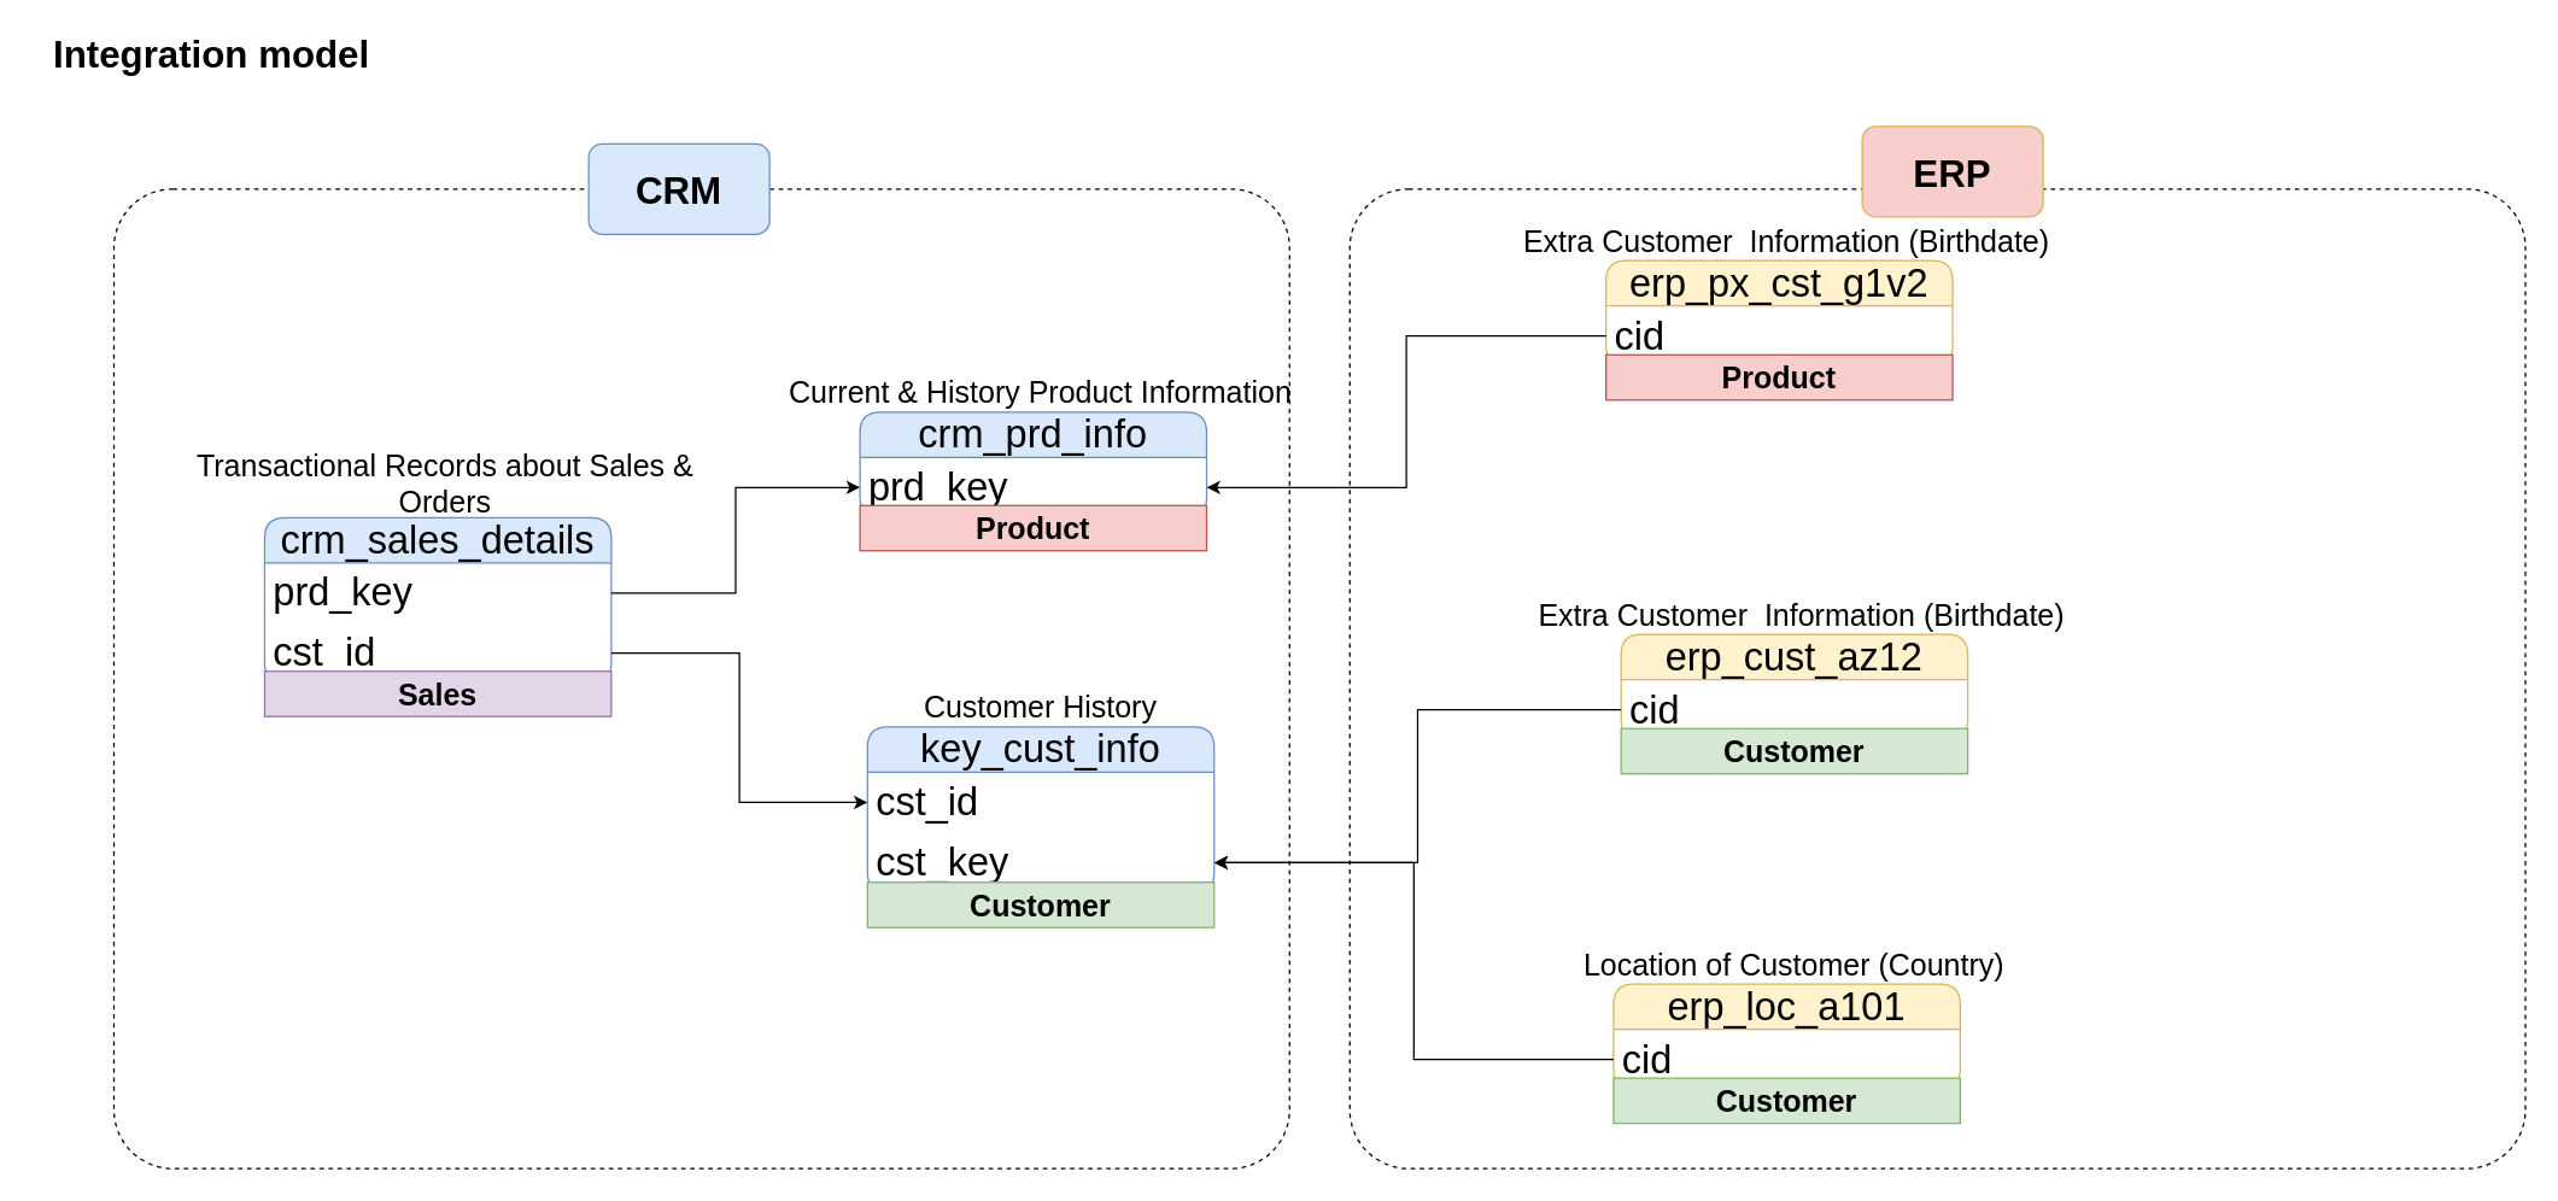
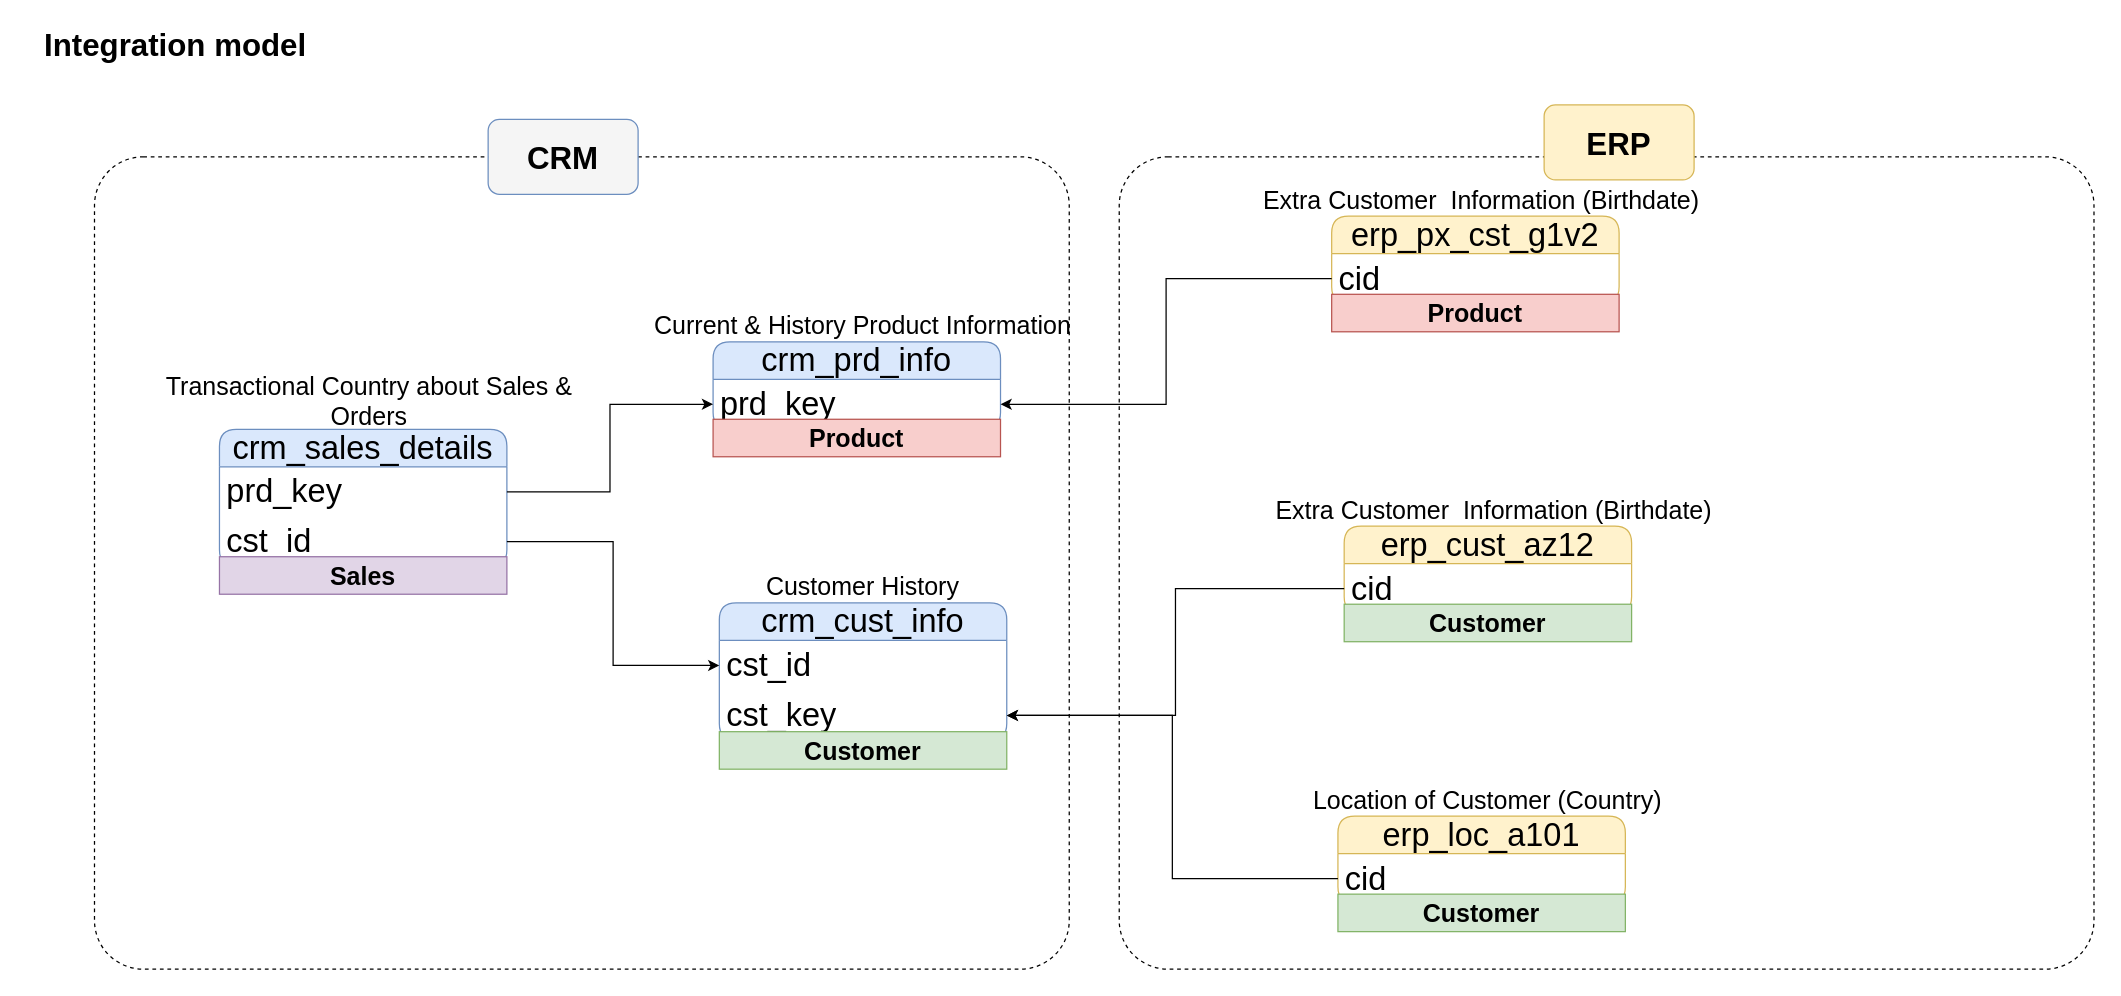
  <mxCell id="0" />
  <mxCell id="1" parent="0" />
  <mxCell id="2" value="&lt;b&gt;&lt;font style=&quot;font-size: 25px;&quot;&gt;Integration model&lt;/font&gt;&lt;/b&gt;" style="text;html=1;align=center;verticalAlign=middle;whiteSpace=wrap;rounded=0;" parent="1" vertex="1"><mxGeometry x="20" y="20" width="240" height="30" as="geometry" /></mxCell>
- <mxCell id="3" value="key_cust_info" style="swimlane;fontStyle=0;childLayout=stackLayout;horizontal=1;startSize=30;horizontalStack=0;resizeParent=1;resizeParentMax=0;resizeLast=0;collapsible=1;marginBottom=0;whiteSpace=wrap;html=1;rounded=1;fillColor=#dae8fc;strokeColor=#6c8ebf;fontSize=26;" parent="1" vertex="1"><mxGeometry x="575" y="482" width="230" height="110" as="geometry" /></mxCell>
+ <mxCell id="3" value="crm_cust_info" style="swimlane;fontStyle=0;childLayout=stackLayout;horizontal=1;startSize=30;horizontalStack=0;resizeParent=1;resizeParentMax=0;resizeLast=0;collapsible=1;marginBottom=0;whiteSpace=wrap;html=1;rounded=1;fillColor=#dae8fc;strokeColor=#6c8ebf;fontSize=26;" parent="1" vertex="1"><mxGeometry x="575" y="482" width="230" height="110" as="geometry" /></mxCell>
  <mxCell id="4" value="cst_id" style="text;strokeColor=none;fillColor=none;align=left;verticalAlign=middle;spacingLeft=4;spacingRight=4;overflow=hidden;points=[[0,0.5],[1,0.5]];portConstraint=eastwest;rotatable=0;whiteSpace=wrap;html=1;fontSize=26;" parent="3" vertex="1"><mxGeometry y="30" width="230" height="40" as="geometry" /></mxCell>
  <mxCell id="5" value="cst_key" style="text;strokeColor=none;fillColor=none;align=left;verticalAlign=middle;spacingLeft=4;spacingRight=4;overflow=hidden;points=[[0,0.5],[1,0.5]];portConstraint=eastwest;rotatable=0;whiteSpace=wrap;html=1;fontSize=26;" parent="3" vertex="1"><mxGeometry y="70" width="230" height="40" as="geometry" /></mxCell>
  <mxCell id="6" value="&lt;font style=&quot;font-size: 20px;&quot;&gt;Customer History&lt;/font&gt;" style="text;html=1;align=center;verticalAlign=middle;whiteSpace=wrap;rounded=0;" parent="1" vertex="1"><mxGeometry x="575" y="453" width="230" height="30" as="geometry" /></mxCell>
  <mxCell id="7" value="crm_prd_info" style="swimlane;fontStyle=0;childLayout=stackLayout;horizontal=1;startSize=30;horizontalStack=0;resizeParent=1;resizeParentMax=0;resizeLast=0;collapsible=1;marginBottom=0;whiteSpace=wrap;html=1;rounded=1;fillColor=#dae8fc;strokeColor=#6c8ebf;fontSize=26;" parent="1" vertex="1"><mxGeometry x="570" y="273" width="230" height="70" as="geometry" /></mxCell>
  <mxCell id="8" value="prd_key" style="text;strokeColor=none;fillColor=none;align=left;verticalAlign=middle;spacingLeft=4;spacingRight=4;overflow=hidden;points=[[0,0.5],[1,0.5]];portConstraint=eastwest;rotatable=0;whiteSpace=wrap;html=1;fontSize=26;" parent="7" vertex="1"><mxGeometry y="30" width="230" height="40" as="geometry" /></mxCell>
  <mxCell id="9" value="&lt;font style=&quot;font-size: 20px;&quot;&gt;Current &amp;amp; History Product Information&lt;/font&gt;" style="text;html=1;align=center;verticalAlign=middle;whiteSpace=wrap;rounded=0;" parent="1" vertex="1"><mxGeometry x="510" y="244" width="360" height="30" as="geometry" /></mxCell>
  <mxCell id="10" value="crm_sales_details" style="swimlane;fontStyle=0;childLayout=stackLayout;horizontal=1;startSize=30;horizontalStack=0;resizeParent=1;resizeParentMax=0;resizeLast=0;collapsible=1;marginBottom=0;whiteSpace=wrap;html=1;rounded=1;fillColor=#dae8fc;strokeColor=#6c8ebf;fontSize=26;" parent="1" vertex="1"><mxGeometry x="175" y="343" width="230" height="110" as="geometry" /></mxCell>
  <mxCell id="11" value="prd_key" style="text;strokeColor=none;fillColor=none;align=left;verticalAlign=middle;spacingLeft=4;spacingRight=4;overflow=hidden;points=[[0,0.5],[1,0.5]];portConstraint=eastwest;rotatable=0;whiteSpace=wrap;html=1;fontSize=26;" parent="10" vertex="1"><mxGeometry y="30" width="230" height="40" as="geometry" /></mxCell>
  <mxCell id="12" value="cst_id" style="text;strokeColor=none;fillColor=none;align=left;verticalAlign=middle;spacingLeft=4;spacingRight=4;overflow=hidden;points=[[0,0.5],[1,0.5]];portConstraint=eastwest;rotatable=0;whiteSpace=wrap;html=1;fontSize=26;" parent="10" vertex="1"><mxGeometry y="70" width="230" height="40" as="geometry" /></mxCell>
- <mxCell id="13" value="&lt;font style=&quot;font-size: 20px;&quot;&gt;Transactional Records about Sales &amp;amp; Orders&lt;/font&gt;" style="text;html=1;align=center;verticalAlign=middle;whiteSpace=wrap;rounded=0;" parent="1" vertex="1"><mxGeometry x="115" y="295" width="360" height="49" as="geometry" /></mxCell>
+ <mxCell id="13" value="&lt;font style=&quot;font-size: 20px;&quot;&gt;Transactional Country about Sales &amp;amp; Orders&lt;/font&gt;" style="text;html=1;align=center;verticalAlign=middle;whiteSpace=wrap;rounded=0;" parent="1" vertex="1"><mxGeometry x="115" y="295" width="360" height="49" as="geometry" /></mxCell>
  <mxCell id="14" style="edgeStyle=orthogonalEdgeStyle;rounded=0;orthogonalLoop=1;jettySize=auto;html=1;entryX=0;entryY=0.5;entryDx=0;entryDy=0;" parent="1" source="12" target="4" edge="1"><mxGeometry relative="1" as="geometry" /></mxCell>
  <mxCell id="15" style="edgeStyle=orthogonalEdgeStyle;rounded=0;orthogonalLoop=1;jettySize=auto;html=1;entryX=0;entryY=0.5;entryDx=0;entryDy=0;" parent="1" source="11" target="8" edge="1"><mxGeometry relative="1" as="geometry" /></mxCell>
  <mxCell id="16" value="erp_cust_az12" style="swimlane;fontStyle=0;childLayout=stackLayout;horizontal=1;startSize=30;horizontalStack=0;resizeParent=1;resizeParentMax=0;resizeLast=0;collapsible=1;marginBottom=0;whiteSpace=wrap;html=1;rounded=1;fillColor=#fff2cc;strokeColor=#d6b656;fontSize=26;" parent="1" vertex="1"><mxGeometry x="1075" y="420.5" width="230" height="70" as="geometry" /></mxCell>
  <mxCell id="17" value="cid" style="text;strokeColor=none;fillColor=none;align=left;verticalAlign=middle;spacingLeft=4;spacingRight=4;overflow=hidden;points=[[0,0.5],[1,0.5]];portConstraint=eastwest;rotatable=0;whiteSpace=wrap;html=1;fontSize=26;" parent="16" vertex="1"><mxGeometry y="30" width="230" height="40" as="geometry" /></mxCell>
  <mxCell id="18" value="&lt;font style=&quot;font-size: 20px;&quot;&gt;Extra Customer&amp;nbsp; Information (Birthdate)&lt;/font&gt;" style="text;html=1;align=center;verticalAlign=middle;whiteSpace=wrap;rounded=0;" parent="1" vertex="1"><mxGeometry x="1015" y="391.5" width="360" height="30" as="geometry" /></mxCell>
  <mxCell id="19" style="edgeStyle=orthogonalEdgeStyle;rounded=0;orthogonalLoop=1;jettySize=auto;html=1;entryX=1;entryY=0.5;entryDx=0;entryDy=0;" parent="1" source="17" target="5" edge="1"><mxGeometry relative="1" as="geometry" /></mxCell>
  <mxCell id="20" value="erp_loc_a101" style="swimlane;fontStyle=0;childLayout=stackLayout;horizontal=1;startSize=30;horizontalStack=0;resizeParent=1;resizeParentMax=0;resizeLast=0;collapsible=1;marginBottom=0;whiteSpace=wrap;html=1;rounded=1;fillColor=#fff2cc;strokeColor=#d6b656;fontSize=26;" parent="1" vertex="1"><mxGeometry x="1070" y="652.5" width="230" height="70" as="geometry" /></mxCell>
  <mxCell id="21" value="cid" style="text;strokeColor=none;fillColor=none;align=left;verticalAlign=middle;spacingLeft=4;spacingRight=4;overflow=hidden;points=[[0,0.5],[1,0.5]];portConstraint=eastwest;rotatable=0;whiteSpace=wrap;html=1;fontSize=26;" parent="20" vertex="1"><mxGeometry y="30" width="230" height="40" as="geometry" /></mxCell>
  <mxCell id="22" value="&lt;font style=&quot;font-size: 20px;&quot;&gt;Location of Customer (Country)&lt;/font&gt;" style="text;html=1;align=center;verticalAlign=middle;whiteSpace=wrap;rounded=0;" parent="1" vertex="1"><mxGeometry x="1010" y="623.5" width="360" height="30" as="geometry" /></mxCell>
  <mxCell id="23" style="edgeStyle=orthogonalEdgeStyle;rounded=0;orthogonalLoop=1;jettySize=auto;html=1;" parent="1" source="21" target="5" edge="1"><mxGeometry relative="1" as="geometry" /></mxCell>
  <mxCell id="24" value="erp_px_cst_g1v2" style="swimlane;fontStyle=0;childLayout=stackLayout;horizontal=1;startSize=30;horizontalStack=0;resizeParent=1;resizeParentMax=0;resizeLast=0;collapsible=1;marginBottom=0;whiteSpace=wrap;html=1;rounded=1;fillColor=#fff2cc;strokeColor=#d6b656;fontSize=26;" parent="1" vertex="1"><mxGeometry x="1065" y="172.5" width="230" height="70" as="geometry" /></mxCell>
  <mxCell id="25" value="cid" style="text;strokeColor=none;fillColor=none;align=left;verticalAlign=middle;spacingLeft=4;spacingRight=4;overflow=hidden;points=[[0,0.5],[1,0.5]];portConstraint=eastwest;rotatable=0;whiteSpace=wrap;html=1;fontSize=26;" parent="24" vertex="1"><mxGeometry y="30" width="230" height="40" as="geometry" /></mxCell>
  <mxCell id="26" value="&lt;font style=&quot;font-size: 20px;&quot;&gt;Extra Customer&amp;nbsp; Information (Birthdate)&lt;/font&gt;" style="text;html=1;align=center;verticalAlign=middle;whiteSpace=wrap;rounded=0;" parent="1" vertex="1"><mxGeometry x="1005" y="143.5" width="360" height="30" as="geometry" /></mxCell>
  <mxCell id="27" style="edgeStyle=orthogonalEdgeStyle;rounded=0;orthogonalLoop=1;jettySize=auto;html=1;" parent="1" source="25" target="8" edge="1"><mxGeometry relative="1" as="geometry" /></mxCell>
  <mxCell id="28" value="" style="rounded=1;whiteSpace=wrap;html=1;arcSize=6;fillColor=none;dashed=1;" parent="1" vertex="1"><mxGeometry x="75" y="125" width="780" height="650" as="geometry" /></mxCell>
- <mxCell id="29" value="&lt;b style=&quot;&quot;&gt;&lt;font style=&quot;font-size: 25px;&quot;&gt;CRM&lt;/font&gt;&lt;/b&gt;" style="rounded=1;whiteSpace=wrap;html=1;fillColor=#dae8fc;strokeColor=#6c8ebf;" parent="1" vertex="1"><mxGeometry x="390" y="95" width="120" height="60" as="geometry" /></mxCell>
+ <mxCell id="29" value="&lt;b style=&quot;&quot;&gt;&lt;font style=&quot;font-size: 25px;&quot;&gt;CRM&lt;/font&gt;&lt;/b&gt;" style="rounded=1;whiteSpace=wrap;html=1;fillColor=#f5f5f5;strokeColor=#6c8ebf;" parent="1" vertex="1"><mxGeometry x="390" y="95" width="120" height="60" as="geometry" /></mxCell>
  <mxCell id="30" value="" style="rounded=1;whiteSpace=wrap;html=1;arcSize=6;fillColor=none;dashed=1;" parent="1" vertex="1"><mxGeometry x="895" y="125" width="780" height="650" as="geometry" /></mxCell>
- <mxCell id="31" value="&lt;span style=&quot;font-size: 25px;&quot;&gt;&lt;b&gt;ERP&lt;/b&gt;&lt;/span&gt;" style="rounded=1;whiteSpace=wrap;html=1;fillColor=#f8cecc;strokeColor=#d6b656;" parent="1" vertex="1"><mxGeometry x="1235" y="83.5" width="120" height="60" as="geometry" /></mxCell>
+ <mxCell id="31" value="&lt;span style=&quot;font-size: 25px;&quot;&gt;&lt;b&gt;ERP&lt;/b&gt;&lt;/span&gt;" style="rounded=1;whiteSpace=wrap;html=1;fillColor=#fff2cc;strokeColor=#d6b656;" parent="1" vertex="1"><mxGeometry x="1235" y="83.5" width="120" height="60" as="geometry" /></mxCell>
  <mxCell id="32" value="Product" style="text;html=1;strokeColor=#b85450;fillColor=#f8cecc;align=center;verticalAlign=middle;whiteSpace=wrap;overflow=hidden;fontSize=20;fontStyle=1" vertex="1" parent="1"><mxGeometry x="570" y="335" width="230" height="30" as="geometry" /></mxCell>
  <mxCell id="33" value="Product" style="text;html=1;strokeColor=#b85450;fillColor=#f8cecc;align=center;verticalAlign=middle;whiteSpace=wrap;overflow=hidden;fontSize=20;fontStyle=1" vertex="1" parent="1"><mxGeometry x="1065" y="235" width="230" height="30" as="geometry" /></mxCell>
  <mxCell id="34" value="Customer" style="text;html=1;strokeColor=#82b366;fillColor=#d5e8d4;align=center;verticalAlign=middle;whiteSpace=wrap;overflow=hidden;fontSize=20;fontStyle=1" vertex="1" parent="1"><mxGeometry x="575" y="585" width="230" height="30" as="geometry" /></mxCell>
  <mxCell id="35" value="Customer" style="text;html=1;strokeColor=#82b366;fillColor=#d5e8d4;align=center;verticalAlign=middle;whiteSpace=wrap;overflow=hidden;fontSize=20;fontStyle=1" vertex="1" parent="1"><mxGeometry x="1075" y="483" width="230" height="30" as="geometry" /></mxCell>
  <mxCell id="36" value="Customer" style="text;html=1;strokeColor=#82b366;fillColor=#d5e8d4;align=center;verticalAlign=middle;whiteSpace=wrap;overflow=hidden;fontSize=20;fontStyle=1" vertex="1" parent="1"><mxGeometry x="1070" y="715" width="230" height="30" as="geometry" /></mxCell>
  <mxCell id="37" value="Sales" style="text;html=1;strokeColor=#9673a6;fillColor=#e1d5e7;align=center;verticalAlign=middle;whiteSpace=wrap;overflow=hidden;fontSize=20;fontStyle=1" vertex="1" parent="1"><mxGeometry x="175" y="445" width="230" height="30" as="geometry" /></mxCell>
